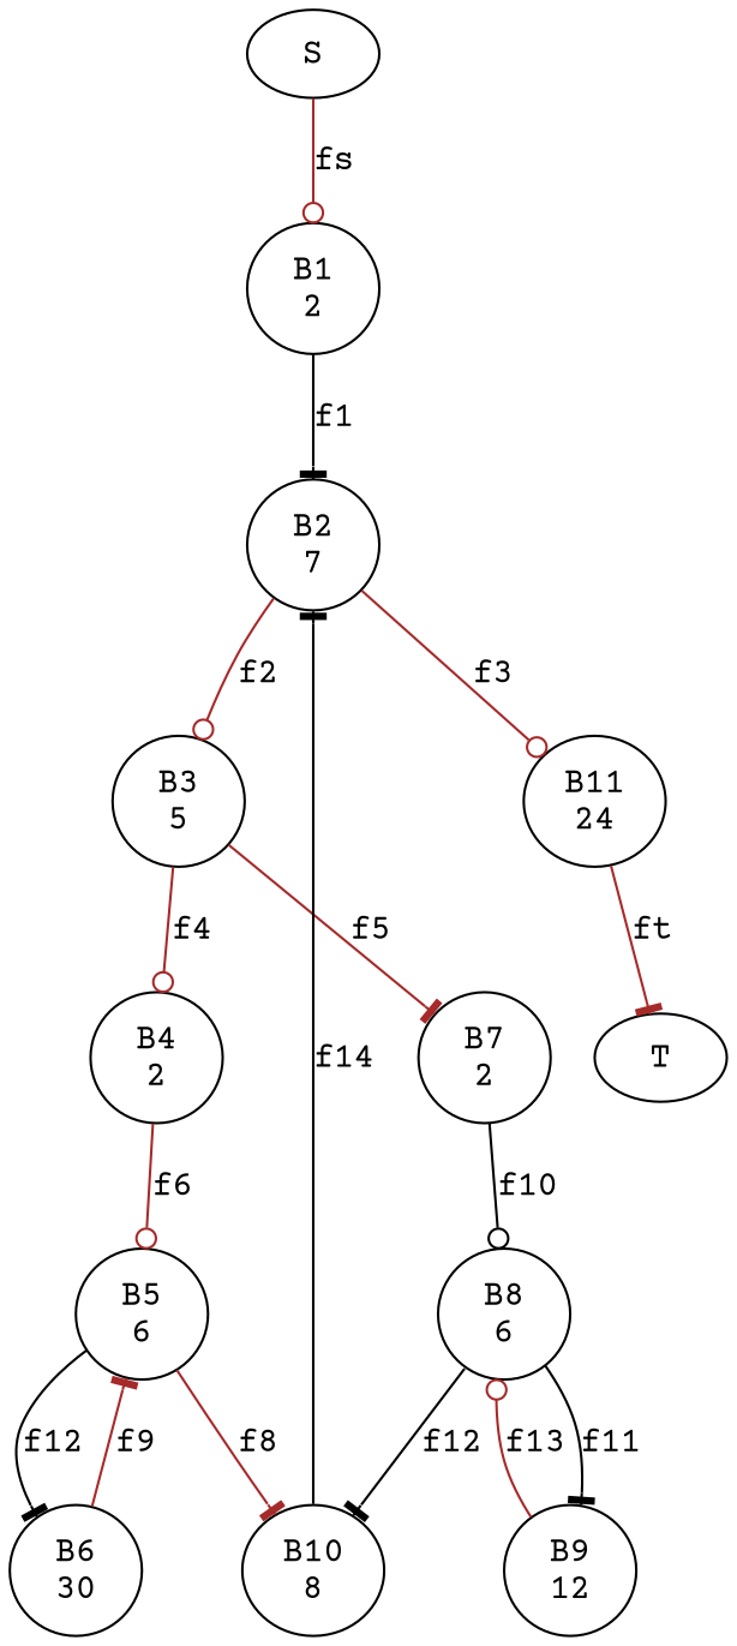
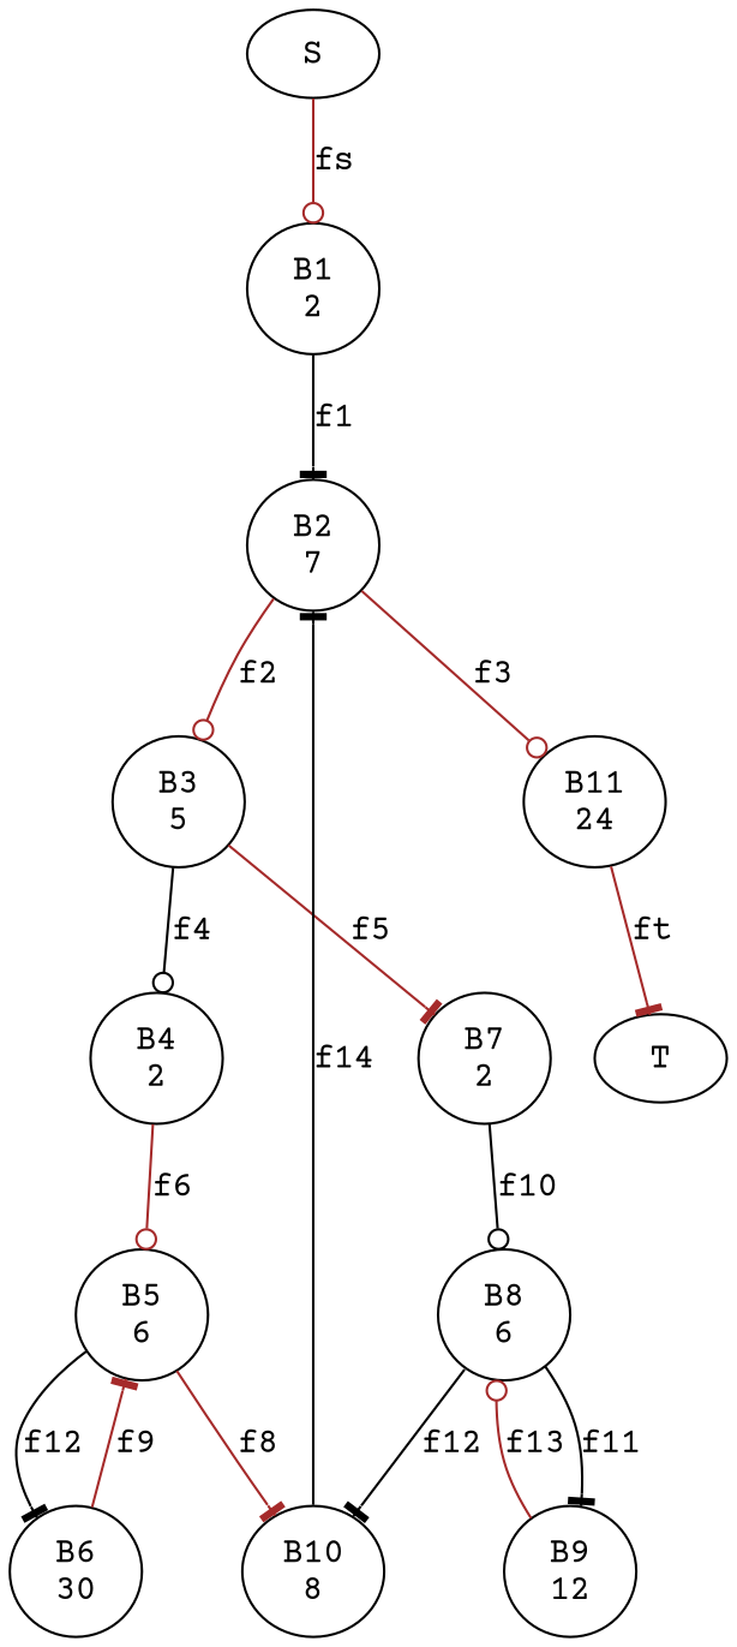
  digraph {
    fontname="Courier Prime"
    node [fontname="Courier Prime"]
    edge [arrowhead=tee color=brown fontname="Courier Prime"]
    n1 [label="B1\n2"]
    n2 [label="B2\n7"]
    S
    n4 [label="B3\n5"]
    n5 [label="B11\n24"]
    n6 [label="B4\n2"]
    n7 [label="B7\n2"]
    T
    n9 [label="B5\n6"]
    n10 [label="B8\n6"]
    n11 [label="B6\n30"]
    n12 [label="B10\n8"]
    n13 [label="B9\n12"]
    n1 -> n2 [color=black label=f1]
    n2 -> n4 [arrowhead=odot label=f2]
    n2 -> n5 [arrowhead=odot label=f3]
    S -> n1 [arrowhead=odot label=fs]
-   n4 -> n6 [arrowhead=odot label=f4]
+   n4 -> n6 [arrowhead=odot color=black label=f4]
    n4 -> n7 [label=f5]
    n5 -> T [label=ft]
    n6 -> n9 [arrowhead=odot label=f6]
    n7 -> n10 [arrowhead=odot color=black label=f10]
    n9 -> n11 [color=black label=f12]
    n9 -> n12 [label=f8]
    n10 -> n12 [color=black label=f12]
    n10 -> n13 [color=black label=f11]
    n11 -> n9 [label=f9]
    n12 -> n2 [color=black label=f14]
    n13 -> n10 [arrowhead=odot label=f13]
  }
